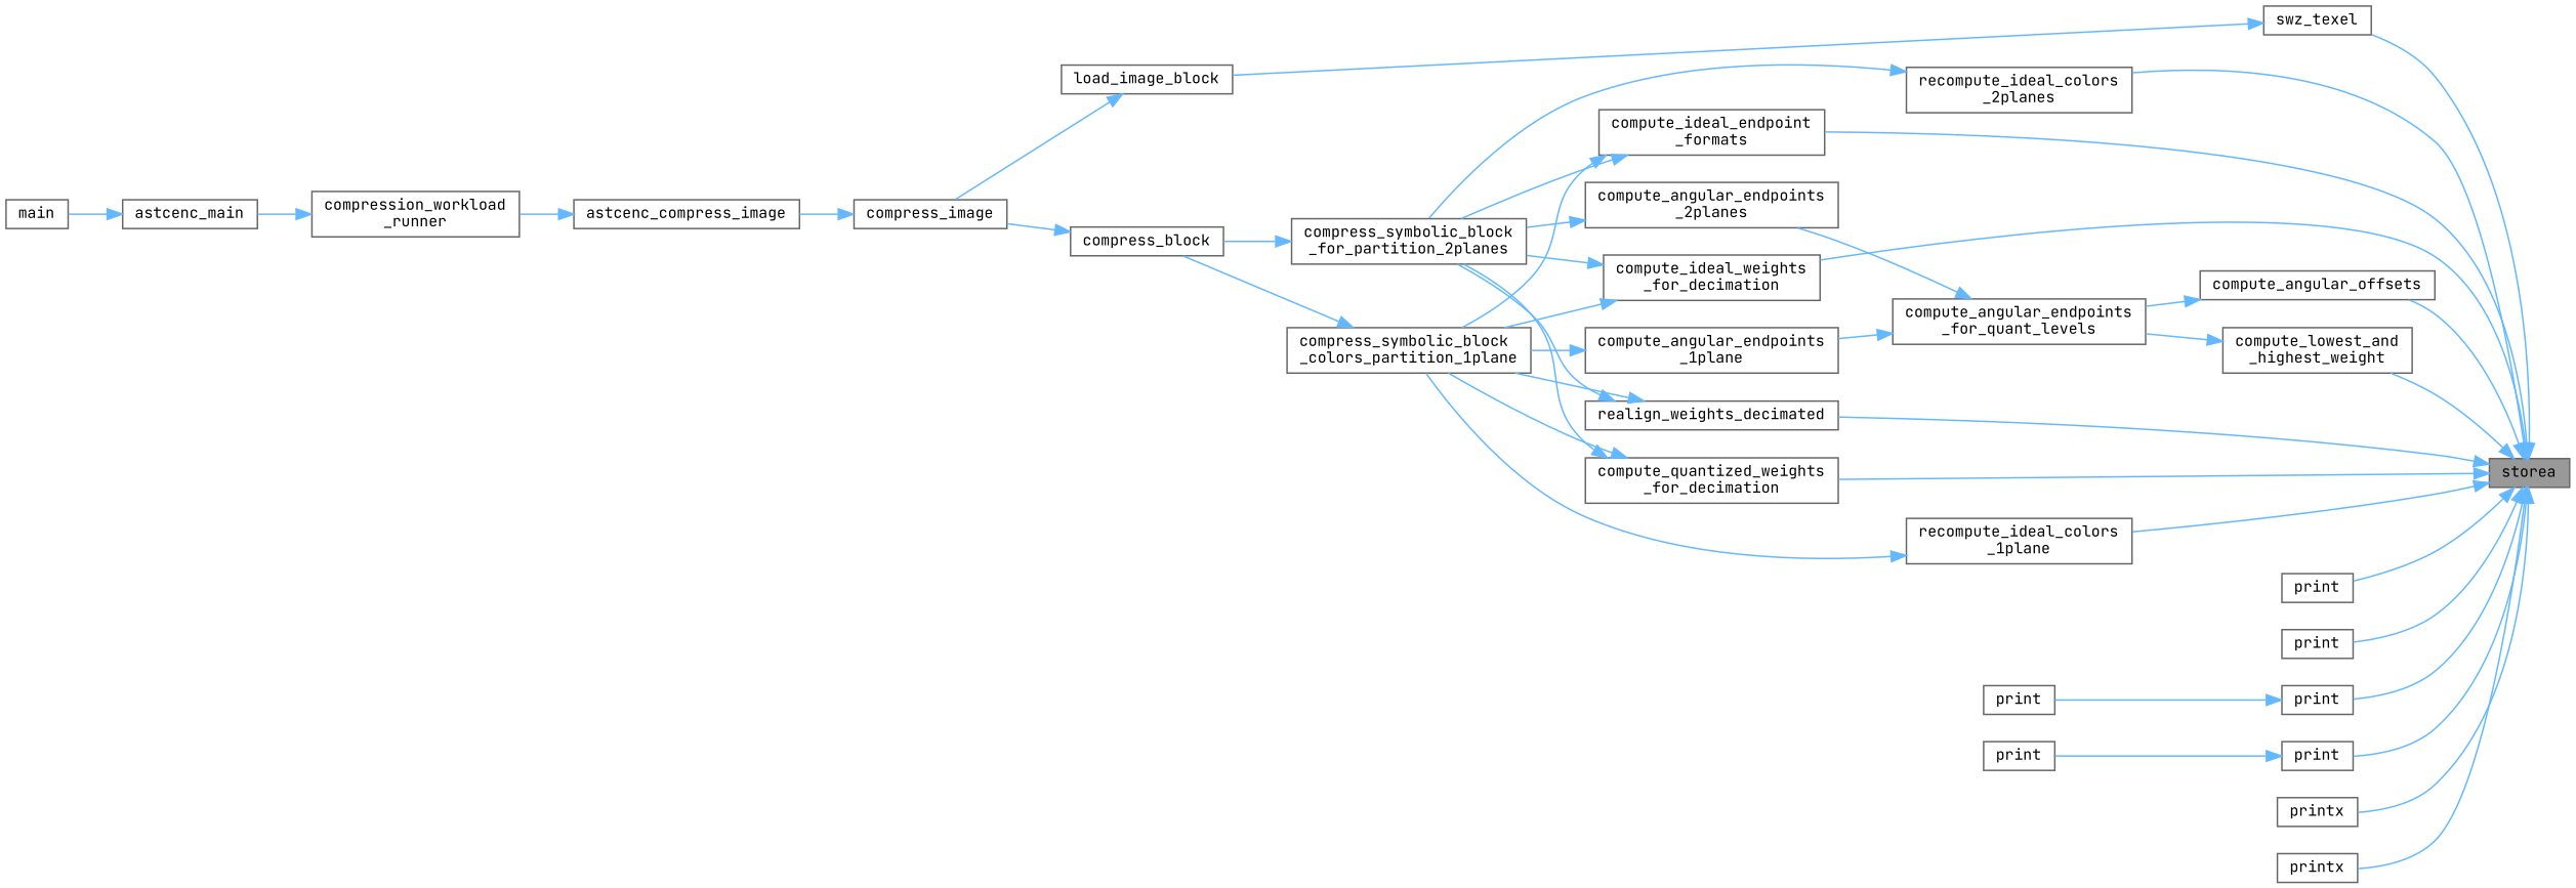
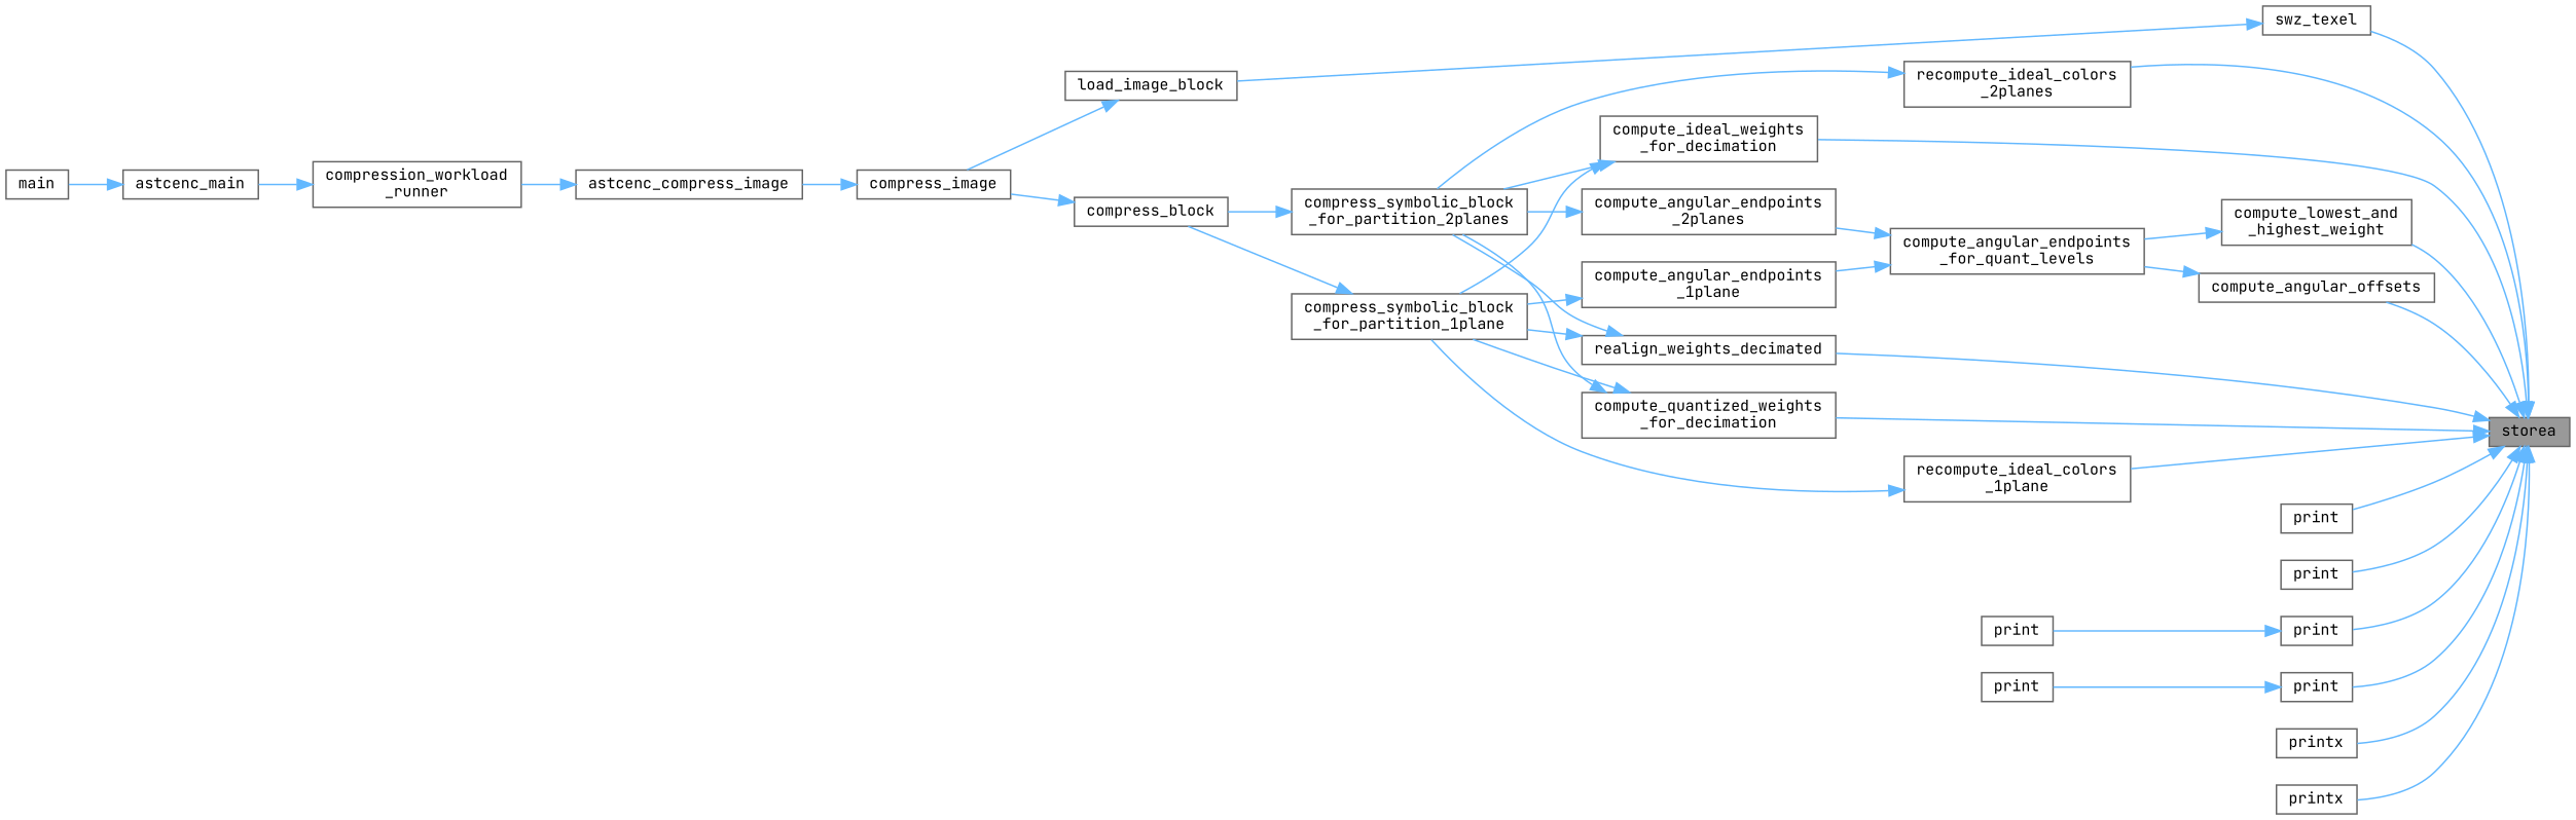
  digraph {
    fontname="JetBrains Mono"
    rankdir=RL
    node [color=grey40 fillcolor=white fontname="JetBrains Mono" fontsize=10 shape=box style=filled]
    edge [color=steelblue1 dir=back fontname="JetBrains Mono" fontsize=10 labelfontname=Helvetica labelfontsize=10 style=solid]
    n1 [color=gray40 fillcolor=grey60 fontcolor=black height=0.2 label=storea width=0.4]
    n2 [height=0.2 label=compute_angular_offsets width=0.4]
-   n3 [height=0.2 label="compute_ideal_endpoint\l_formats" width=0.4]
    n4 [height=0.2 label="compute_ideal_weights\l_for_decimation" width=0.4]
    n5 [height=0.2 label="compute_lowest_and\l_highest_weight" width=0.4]
    n6 [height=0.2 label="compute_quantized_weights\l_for_decimation" width=0.4]
    n7 [height=0.2 label=print width=0.4]
    n8 [height=0.2 label=print width=0.4]
    n9 [height=0.2 label=print width=0.4]
    n10 [height=0.2 label=print width=0.4]
    n11 [height=0.2 label=printx width=0.4]
    n12 [height=0.2 label=printx width=0.4]
    n13 [height=0.2 label=realign_weights_decimated width=0.4]
    n14 [height=0.2 label="recompute_ideal_colors\l_1plane" width=0.4]
    n15 [height=0.2 label="recompute_ideal_colors\l_2planes" width=0.4]
    n16 [height=0.2 label=swz_texel width=0.4]
    n17 [height=0.2 label="compute_angular_endpoints\l_for_quant_levels" width=0.4]
-   n18 [height=0.2 label="compress_symbolic_block\l_colors_partition_1plane" width=0.4]
+   n18 [height=0.2 label="compress_symbolic_block\l_for_partition_1plane" width=0.4]
    n19 [height=0.2 label="compress_symbolic_block\l_for_partition_2planes" width=0.4]
    n20 [height=0.2 label=print width=0.4]
    n21 [height=0.2 label=print width=0.4]
    n22 [height=0.2 label=load_image_block width=0.4]
    n23 [height=0.2 label="compute_angular_endpoints\l_1plane" width=0.4]
    n24 [height=0.2 label="compute_angular_endpoints\l_2planes" width=0.4]
    n25 [height=0.2 label=compress_block width=0.4]
    n26 [height=0.2 label=compress_image width=0.4]
    n27 [height=0.2 label=astcenc_compress_image width=0.4]
    n28 [height=0.2 label="compression_workload\l_runner" width=0.4]
    n29 [height=0.2 label=astcenc_main width=0.4]
    n30 [height=0.2 label=main width=0.4]
    n1 -> n2
-   n1 -> n3
    n1 -> n4
    n1 -> n5
    n1 -> n6
    n1 -> n7
    n1 -> n8
    n1 -> n9
    n1 -> n10
    n1 -> n11
    n1 -> n12
    n1 -> n13
    n1 -> n14
    n1 -> n15
    n1 -> n16
    n2 -> n17
-   n3 -> n18
-   n3 -> n19
    n4 -> n18
    n4 -> n19
    n5 -> n17
    n6 -> n18
    n6 -> n19
    n9 -> n20
    n10 -> n21
    n13 -> n18
    n13 -> n19
    n14 -> n18
    n15 -> n19
    n16 -> n22
    n17 -> n23
    n17 -> n24
    n18 -> n25
    n19 -> n25
    n22 -> n26
    n23 -> n18
    n24 -> n19
    n25 -> n26
    n26 -> n27
    n27 -> n28
    n28 -> n29
    n29 -> n30
  }
